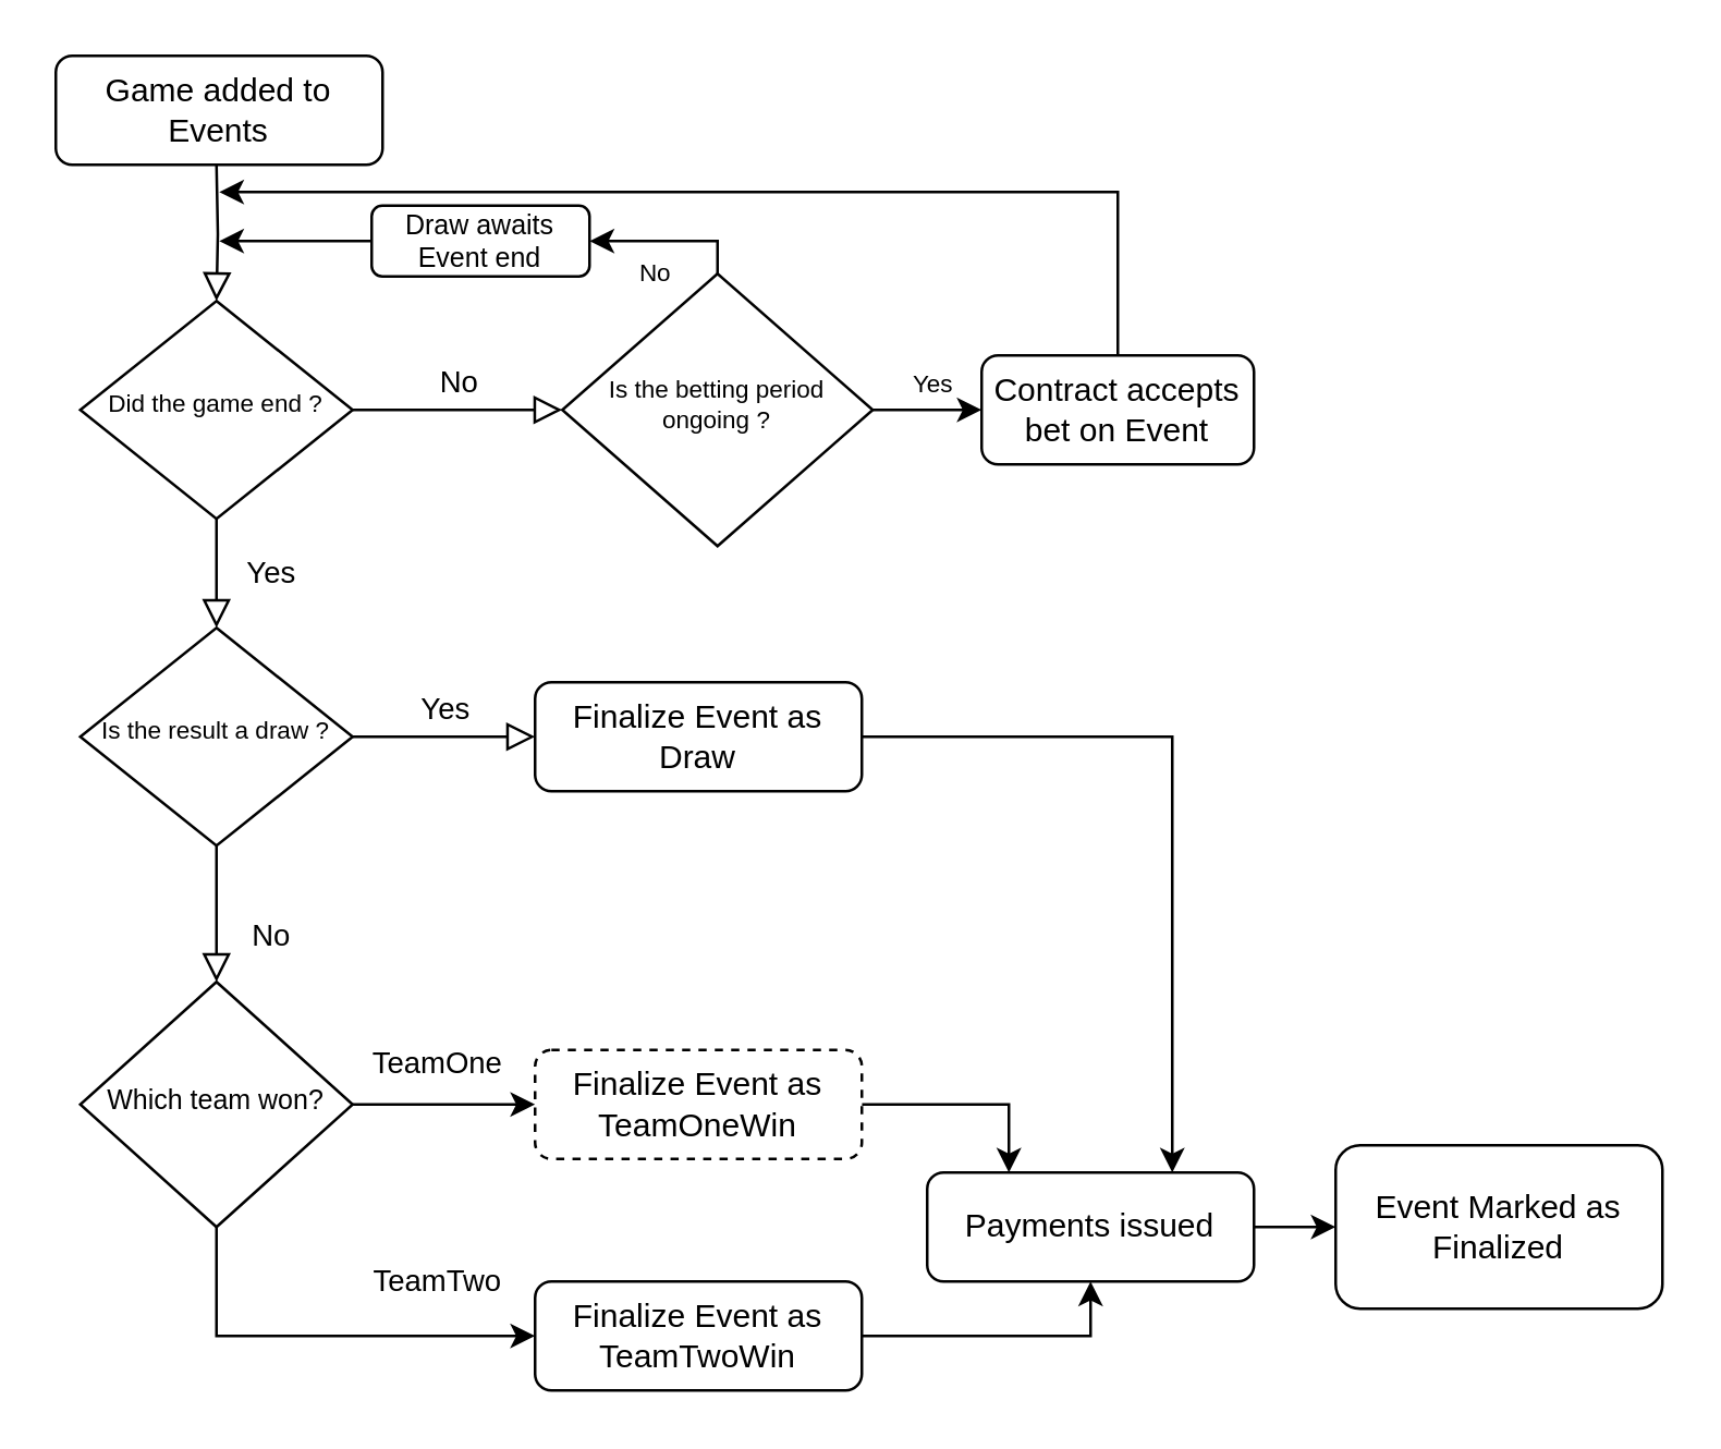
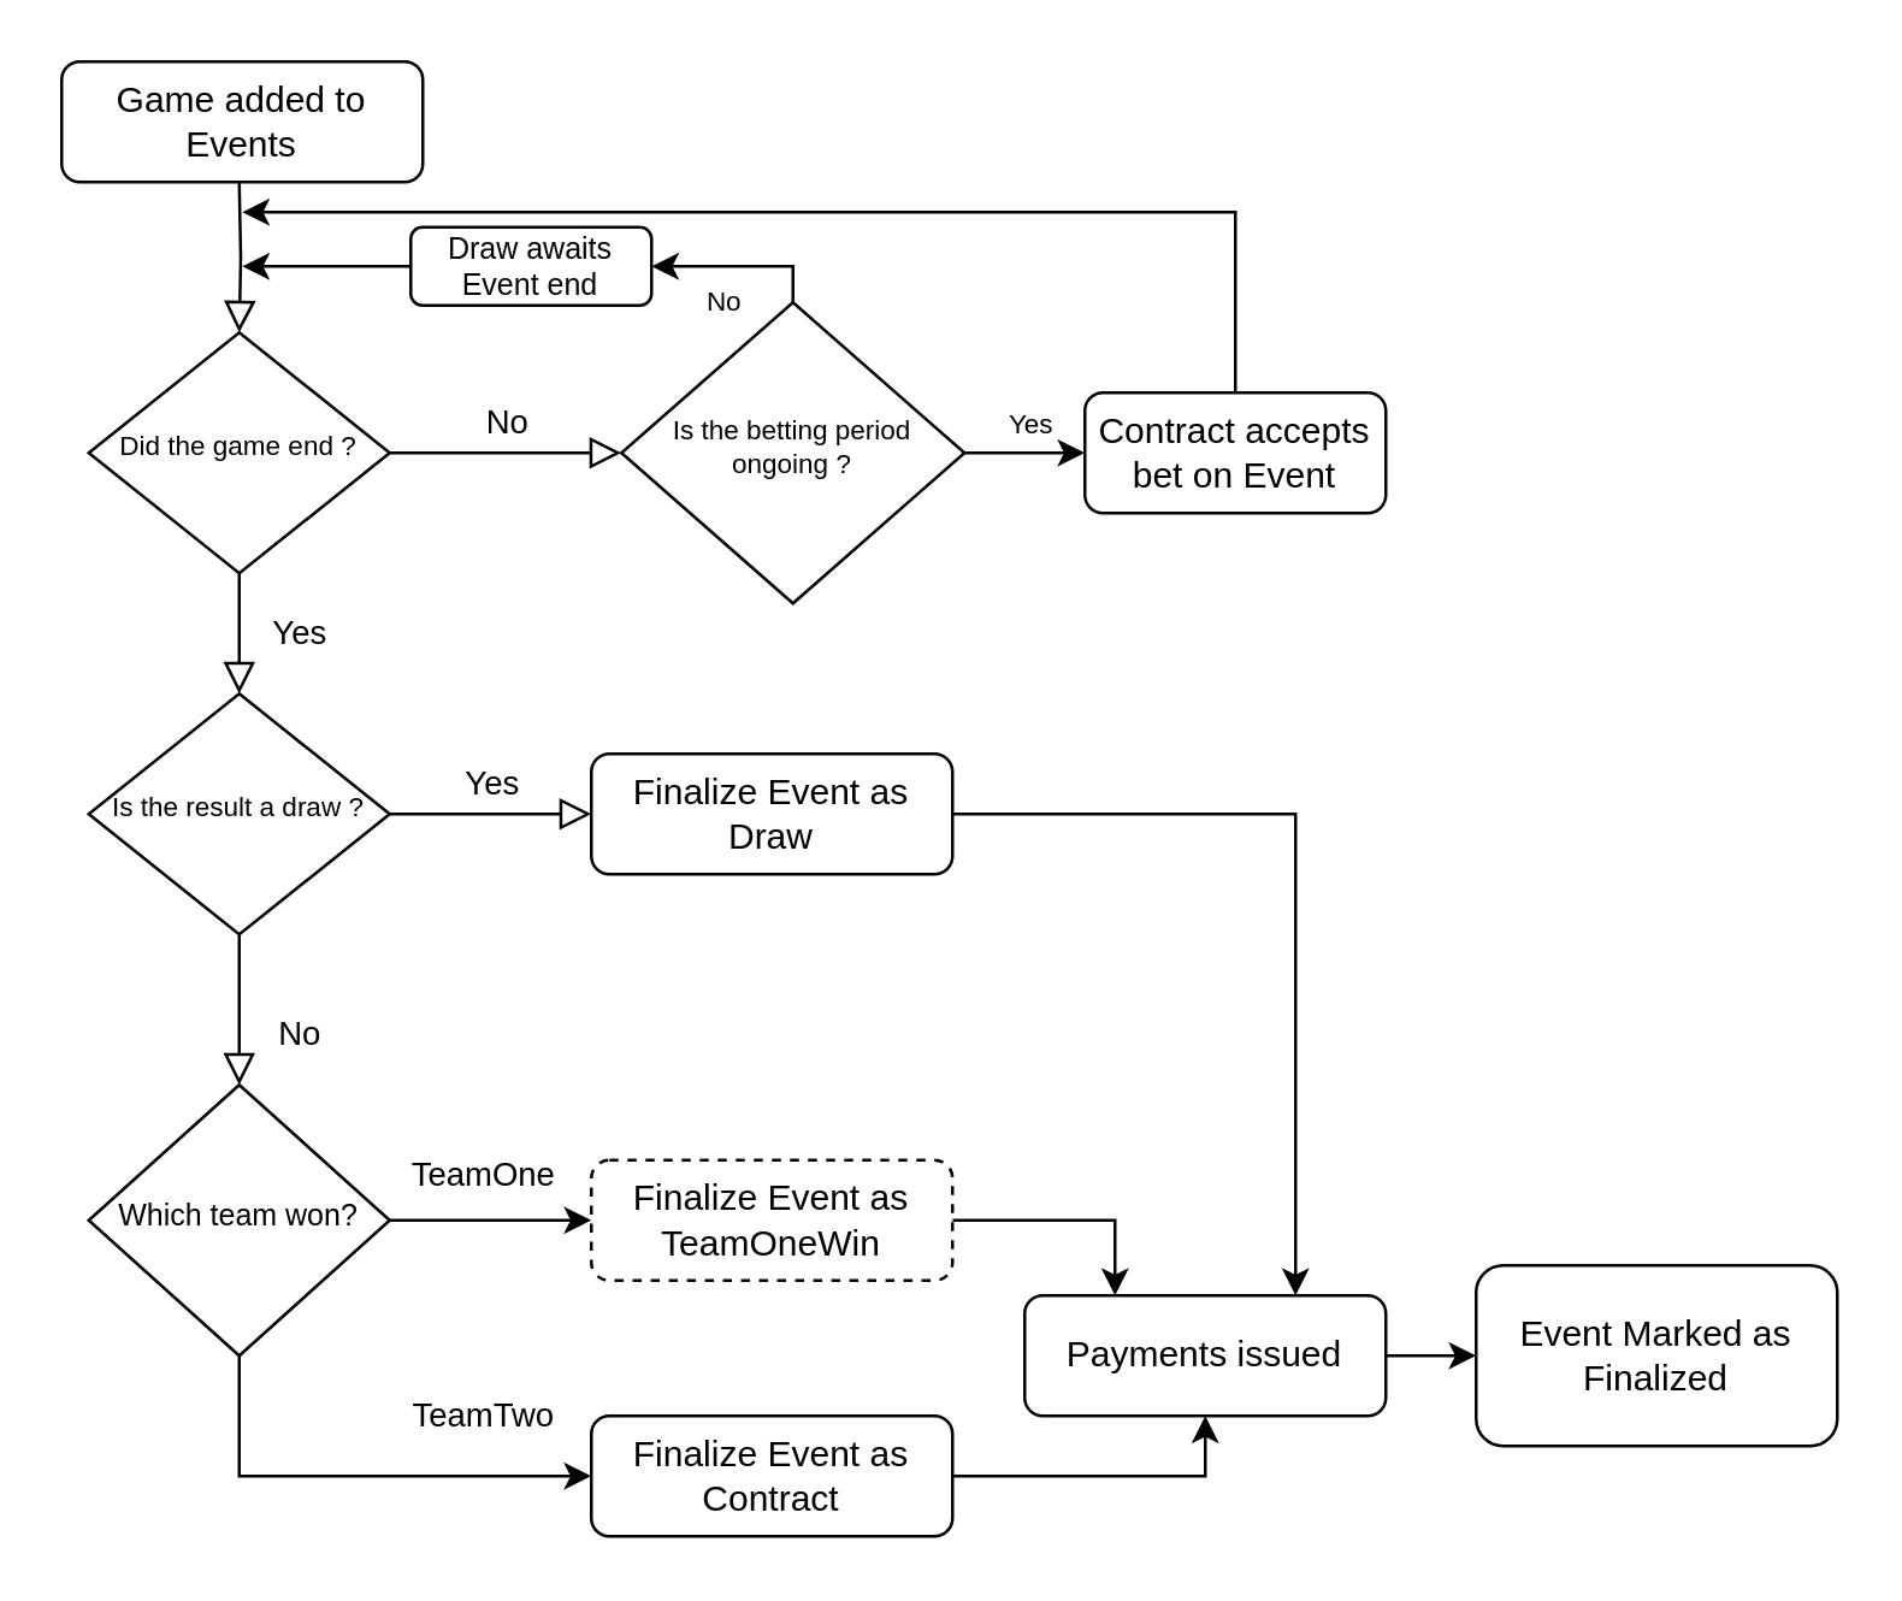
  <mxCell id="0" />
  <mxCell id="1" parent="0" />
  <mxCell id="2" value="" style="rounded=0;html=1;jettySize=auto;orthogonalLoop=1;fontSize=11;endArrow=block;endFill=0;endSize=8;strokeWidth=1;shadow=0;labelBackgroundColor=none;edgeStyle=orthogonalEdgeStyle;" parent="1" target="6" edge="1"><mxGeometry relative="1" as="geometry"><mxPoint x="79" y="60" as="sourcePoint" /></mxGeometry></mxCell>
  <mxCell id="3" value="Game added to Events" style="rounded=1;whiteSpace=wrap;html=1;fontSize=12;glass=0;strokeWidth=1;shadow=0;" parent="1" vertex="1"><mxGeometry x="20" y="20" width="120" height="40" as="geometry" /></mxCell>
  <mxCell id="4" value="Yes" style="rounded=0;html=1;jettySize=auto;orthogonalLoop=1;fontSize=11;endArrow=block;endFill=0;endSize=8;strokeWidth=1;shadow=0;labelBackgroundColor=none;edgeStyle=orthogonalEdgeStyle;" parent="1" source="6" target="9" edge="1"><mxGeometry y="20" relative="1" as="geometry"><mxPoint as="offset" /></mxGeometry></mxCell>
  <mxCell id="5" value="No" style="edgeStyle=orthogonalEdgeStyle;rounded=0;html=1;jettySize=auto;orthogonalLoop=1;fontSize=11;endArrow=block;endFill=0;endSize=8;strokeWidth=1;shadow=0;labelBackgroundColor=none;entryX=0;entryY=0.5;entryDx=0;entryDy=0;" parent="1" source="6" target="26" edge="1"><mxGeometry y="10" relative="1" as="geometry"><mxPoint as="offset" /><mxPoint x="190" y="130" as="targetPoint" /></mxGeometry></mxCell>
  <mxCell id="6" value="Did the game end ?" style="rhombus;whiteSpace=wrap;html=1;shadow=0;fontFamily=Helvetica;fontSize=9;align=center;strokeWidth=1;spacing=6;spacingTop=-4;" parent="1" vertex="1"><mxGeometry x="29" y="110" width="100" height="80" as="geometry" /></mxCell>
  <mxCell id="7" value="No" style="rounded=0;html=1;jettySize=auto;orthogonalLoop=1;fontSize=11;endArrow=block;endFill=0;endSize=8;strokeWidth=1;shadow=0;labelBackgroundColor=none;edgeStyle=orthogonalEdgeStyle;entryX=0.5;entryY=0;entryDx=0;entryDy=0;" parent="1" source="9" target="14" edge="1"><mxGeometry x="0.333" y="20" relative="1" as="geometry"><mxPoint as="offset" /><mxPoint x="79" y="370" as="targetPoint" /></mxGeometry></mxCell>
  <mxCell id="8" value="Yes" style="edgeStyle=orthogonalEdgeStyle;rounded=0;html=1;jettySize=auto;orthogonalLoop=1;fontSize=11;endArrow=block;endFill=0;endSize=8;strokeWidth=1;shadow=0;labelBackgroundColor=none;" parent="1" source="9" target="11" edge="1"><mxGeometry y="10" relative="1" as="geometry"><mxPoint as="offset" /></mxGeometry></mxCell>
  <mxCell id="9" value="Is the result a draw ?" style="rhombus;whiteSpace=wrap;html=1;shadow=0;fontFamily=Helvetica;fontSize=9;align=center;strokeWidth=1;spacing=6;spacingTop=-4;" parent="1" vertex="1"><mxGeometry x="29" y="230" width="100" height="80" as="geometry" /></mxCell>
  <mxCell id="10" value="" style="edgeStyle=orthogonalEdgeStyle;rounded=0;orthogonalLoop=1;jettySize=auto;html=1;labelBackgroundColor=none;fontSize=9;entryX=0.75;entryY=0;entryDx=0;entryDy=0;" edge="1" parent="1" source="11" target="20"><mxGeometry relative="1" as="geometry"><mxPoint x="416" y="270" as="targetPoint" /></mxGeometry></mxCell>
  <mxCell id="11" value="Finalize Event as Draw" style="rounded=1;whiteSpace=wrap;html=1;fontSize=12;glass=0;strokeWidth=1;shadow=0;" parent="1" vertex="1"><mxGeometry x="196" y="250" width="120" height="40" as="geometry" /></mxCell>
  <mxCell id="12" value="TeamOne" style="edgeStyle=orthogonalEdgeStyle;rounded=0;orthogonalLoop=1;jettySize=auto;html=1;labelBackgroundColor=none;" edge="1" parent="1" source="14" target="16"><mxGeometry x="-0.075" y="15" relative="1" as="geometry"><mxPoint as="offset" /></mxGeometry></mxCell>
  <mxCell id="13" value="TeamTwo" style="edgeStyle=orthogonalEdgeStyle;rounded=0;orthogonalLoop=1;jettySize=auto;html=1;labelBackgroundColor=none;entryX=0;entryY=0.5;entryDx=0;entryDy=0;" edge="1" parent="1" target="18"><mxGeometry x="0.544" y="20" relative="1" as="geometry"><mxPoint x="79" y="449" as="sourcePoint" /><mxPoint x="190" y="499" as="targetPoint" /><Array as="points"><mxPoint x="79" y="490" /></Array><mxPoint as="offset" /></mxGeometry></mxCell>
  <mxCell id="14" value="Which team won?" style="rhombus;whiteSpace=wrap;html=1;shadow=0;fontFamily=Helvetica;fontSize=10;align=center;strokeWidth=1;spacing=6;spacingTop=-4;" vertex="1" parent="1"><mxGeometry x="29" y="360" width="100" height="90" as="geometry" /></mxCell>
  <mxCell id="15" value="" style="edgeStyle=orthogonalEdgeStyle;rounded=0;orthogonalLoop=1;jettySize=auto;html=1;entryX=0.25;entryY=0;entryDx=0;entryDy=0;" edge="1" parent="1" source="16" target="20"><mxGeometry relative="1" as="geometry"><Array as="points"><mxPoint x="370" y="405" /></Array></mxGeometry></mxCell>
  <mxCell id="16" value="Finalize Event as TeamOneWin" style="rounded=1;whiteSpace=wrap;html=1;fontSize=12;glass=0;strokeWidth=1;shadow=0;dashed=1;" vertex="1" parent="1"><mxGeometry x="196" y="385" width="120" height="40" as="geometry" /></mxCell>
  <mxCell id="17" value="" style="edgeStyle=orthogonalEdgeStyle;rounded=0;orthogonalLoop=1;jettySize=auto;html=1;" edge="1" parent="1" source="18" target="20"><mxGeometry relative="1" as="geometry"><Array as="points"><mxPoint x="400" y="490" /></Array></mxGeometry></mxCell>
- <mxCell id="18" value="Finalize Event as TeamTwoWin" style="rounded=1;whiteSpace=wrap;html=1;fontSize=12;glass=0;strokeWidth=1;shadow=0;" vertex="1" parent="1"><mxGeometry x="196" y="470" width="120" height="40" as="geometry" /></mxCell>
+ <mxCell id="18" value="Finalize Event as Contract" style="rounded=1;whiteSpace=wrap;html=1;fontSize=12;glass=0;strokeWidth=1;shadow=0;" vertex="1" parent="1"><mxGeometry x="196" y="470" width="120" height="40" as="geometry" /></mxCell>
  <mxCell id="19" value="" style="edgeStyle=orthogonalEdgeStyle;rounded=0;orthogonalLoop=1;jettySize=auto;html=1;labelBackgroundColor=none;fontSize=9;" edge="1" parent="1" source="20" target="21"><mxGeometry relative="1" as="geometry" /></mxCell>
  <mxCell id="20" value="Payments issued" style="rounded=1;whiteSpace=wrap;html=1;fontSize=12;glass=0;strokeWidth=1;shadow=0;" vertex="1" parent="1"><mxGeometry x="340" y="430" width="120" height="40" as="geometry" /></mxCell>
  <mxCell id="21" value="Event Marked as Finalized" style="whiteSpace=wrap;html=1;rounded=1;glass=0;strokeWidth=1;shadow=0;" vertex="1" parent="1"><mxGeometry x="490" y="420" width="120" height="60" as="geometry" /></mxCell>
  <mxCell id="22" value="" style="edgeStyle=orthogonalEdgeStyle;rounded=0;orthogonalLoop=1;jettySize=auto;html=1;labelBackgroundColor=none;fontSize=9;" edge="1" parent="1" source="23"><mxGeometry relative="1" as="geometry"><mxPoint x="80" y="70" as="targetPoint" /><Array as="points"><mxPoint x="410" y="70" /></Array></mxGeometry></mxCell>
  <mxCell id="23" value="Contract accepts bet on Event" style="rounded=1;whiteSpace=wrap;html=1;fontSize=12;glass=0;strokeWidth=1;shadow=0;" vertex="1" parent="1"><mxGeometry x="360" y="130" width="100" height="40" as="geometry" /></mxCell>
  <mxCell id="24" value="" style="edgeStyle=orthogonalEdgeStyle;rounded=0;orthogonalLoop=1;jettySize=auto;html=1;labelBackgroundColor=none;fontSize=9;" edge="1" parent="1" source="26" target="23"><mxGeometry relative="1" as="geometry" /></mxCell>
  <mxCell id="25" value="" style="edgeStyle=orthogonalEdgeStyle;rounded=0;orthogonalLoop=1;jettySize=auto;html=1;labelBackgroundColor=none;fontSize=10;entryX=1;entryY=0.5;entryDx=0;entryDy=0;" edge="1" parent="1" source="26" target="30"><mxGeometry relative="1" as="geometry"><mxPoint x="263" y="0" as="targetPoint" /><Array as="points"><mxPoint x="263" y="88" /></Array></mxGeometry></mxCell>
  <mxCell id="26" value="Is the betting period ongoing ?" style="rhombus;whiteSpace=wrap;html=1;shadow=0;fontFamily=Helvetica;fontSize=9;align=center;strokeWidth=1;spacing=6;spacingTop=-4;" vertex="1" parent="1"><mxGeometry x="206" y="100" width="114" height="100" as="geometry" /></mxCell>
  <mxCell id="27" value="Yes" style="text;html=1;align=center;verticalAlign=middle;resizable=0;points=[];autosize=1;strokeColor=none;fillColor=none;fontSize=9;" vertex="1" parent="1"><mxGeometry x="322" y="131" width="40" height="20" as="geometry" /></mxCell>
  <mxCell id="28" value="No" style="text;html=1;align=center;verticalAlign=middle;resizable=0;points=[];autosize=1;strokeColor=none;fillColor=none;fontSize=9;" vertex="1" parent="1"><mxGeometry x="220" y="90" width="40" height="20" as="geometry" /></mxCell>
  <mxCell id="29" value="" style="edgeStyle=orthogonalEdgeStyle;rounded=0;orthogonalLoop=1;jettySize=auto;html=1;labelBackgroundColor=none;fontSize=10;" edge="1" parent="1" source="30"><mxGeometry relative="1" as="geometry"><mxPoint x="80" y="88" as="targetPoint" /></mxGeometry></mxCell>
  <mxCell id="30" value="Draw awaits Event end" style="rounded=1;whiteSpace=wrap;html=1;fontSize=10;glass=0;strokeWidth=1;shadow=0;" vertex="1" parent="1"><mxGeometry x="136" y="75" width="80" height="26" as="geometry" /></mxCell>
